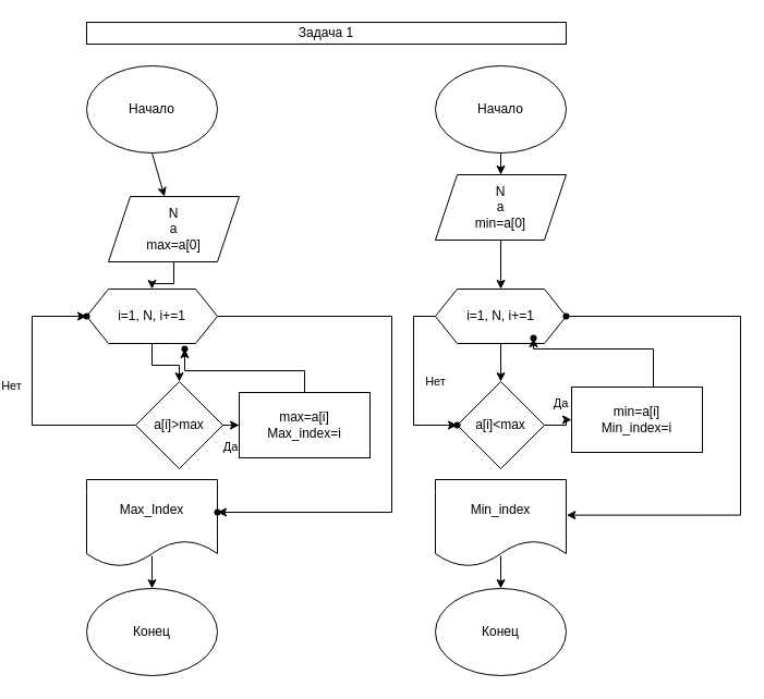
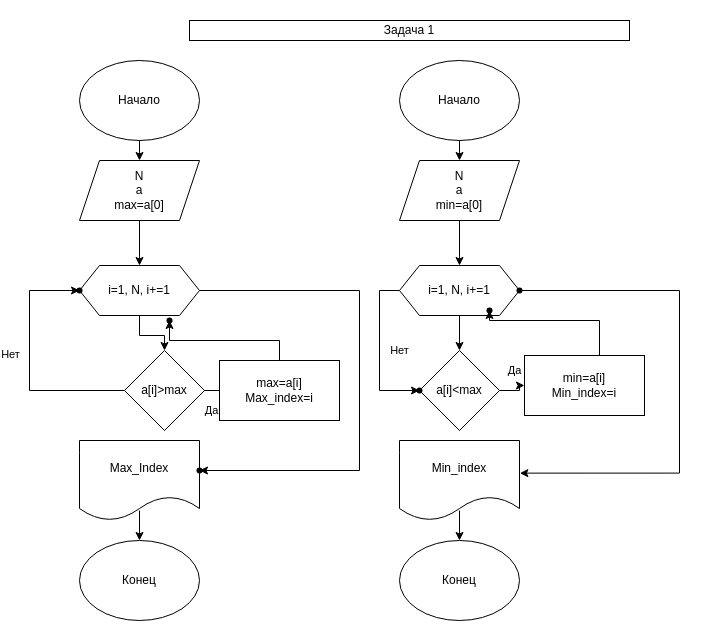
  <mxCell id="0" />
  <mxCell id="1" parent="0" />
  <mxCell id="2" value="&lt;font style=&quot;vertical-align: inherit;&quot;&gt;&lt;font style=&quot;vertical-align: inherit;&quot;&gt;Начало&lt;/font&gt;&lt;/font&gt;" style="ellipse;whiteSpace=wrap;html=1;" vertex="1" parent="1"><mxGeometry x="70" y="60" width="120" height="80" as="geometry" /></mxCell>
  <mxCell id="3" value="&lt;font style=&quot;vertical-align: inherit;&quot;&gt;&lt;font style=&quot;vertical-align: inherit;&quot;&gt;Начало&lt;/font&gt;&lt;/font&gt;" style="ellipse;whiteSpace=wrap;html=1;" vertex="1" parent="1"><mxGeometry x="390" y="60" width="120" height="80" as="geometry" /></mxCell>
  <mxCell id="4" value="&lt;font style=&quot;vertical-align: inherit;&quot;&gt;&lt;font style=&quot;vertical-align: inherit;&quot;&gt;Конец&lt;/font&gt;&lt;/font&gt;" style="ellipse;whiteSpace=wrap;html=1;" vertex="1" parent="1"><mxGeometry x="70" y="540" width="120" height="80" as="geometry" /></mxCell>
  <mxCell id="5" value="&lt;font style=&quot;vertical-align: inherit;&quot;&gt;&lt;font style=&quot;vertical-align: inherit;&quot;&gt;Конец&lt;/font&gt;&lt;/font&gt;" style="ellipse;whiteSpace=wrap;html=1;" vertex="1" parent="1"><mxGeometry x="390" y="540" width="120" height="80" as="geometry" /></mxCell>
- <mxCell id="6" value="&lt;font style=&quot;vertical-align: inherit;&quot;&gt;&lt;font style=&quot;vertical-align: inherit;&quot;&gt;Задача 1&lt;/font&gt;&lt;/font&gt;" style="rounded=0;whiteSpace=wrap;html=1;" vertex="1" parent="1"><mxGeometry x="70" width="440" height="20" as="geometry" y="20" /></mxCell>
+ <mxCell id="6" value="&lt;font style=&quot;vertical-align: inherit;&quot;&gt;&lt;font style=&quot;vertical-align: inherit;&quot;&gt;Задача 1&lt;/font&gt;&lt;/font&gt;" style="rounded=0;whiteSpace=wrap;html=1;" vertex="1" parent="1"><mxGeometry x="180" y="20" width="440" height="20" as="geometry" /></mxCell>
  <mxCell id="7" value="Min_index" style="shape=document;whiteSpace=wrap;html=1;boundedLbl=1;" vertex="1" parent="1"><mxGeometry x="390" y="440" width="120" height="80" as="geometry" /></mxCell>
  <mxCell id="8" value="Max_Index" style="shape=document;whiteSpace=wrap;html=1;boundedLbl=1;" vertex="1" parent="1"><mxGeometry x="70" y="440" width="120" height="80" as="geometry" /></mxCell>
  <mxCell id="9" value="" style="endArrow=classic;html=1;rounded=0;entryX=0.5;entryY=0;entryDx=0;entryDy=0;" edge="1" parent="1" target="5"><mxGeometry width="50" height="50" relative="1" as="geometry"><mxPoint x="450" y="510" as="sourcePoint" /><mxPoint x="560" y="300" as="targetPoint" /></mxGeometry></mxCell>
  <mxCell id="10" value="" style="endArrow=classic;html=1;rounded=0;entryX=0.5;entryY=0;entryDx=0;entryDy=0;" edge="1" parent="1" target="4"><mxGeometry width="50" height="50" relative="1" as="geometry"><mxPoint x="130" y="510" as="sourcePoint" /><mxPoint x="480" y="310" as="targetPoint" /></mxGeometry></mxCell>
  <mxCell id="11" value="" style="edgeStyle=orthogonalEdgeStyle;rounded=0;orthogonalLoop=1;jettySize=auto;html=1;entryX=0.5;entryY=0;entryDx=0;entryDy=0;" edge="1" parent="1" source="12" target="28"><mxGeometry relative="1" as="geometry" /></mxCell>
- <mxCell id="12" value="N&lt;br&gt;a&lt;br&gt;max=a[0]" style="shape=parallelogram;perimeter=parallelogramPerimeter;whiteSpace=wrap;html=1;fixedSize=1;" vertex="1" parent="1"><mxGeometry x="90" y="180" width="120" height="60" as="geometry" /></mxCell>
+ <mxCell id="12" value="N&lt;br&gt;a&lt;br&gt;max=a[0]" style="shape=parallelogram;perimeter=parallelogramPerimeter;whiteSpace=wrap;html=1;fixedSize=1;" vertex="1" parent="1"><mxGeometry x="70" y="160" width="120" height="60" as="geometry" /></mxCell>
  <mxCell id="13" value="" style="edgeStyle=orthogonalEdgeStyle;rounded=0;orthogonalLoop=1;jettySize=auto;html=1;" edge="1" parent="1" source="14" target="25"><mxGeometry relative="1" as="geometry" /></mxCell>
  <mxCell id="14" value="N&lt;br&gt;a&lt;br&gt;min=a[0]" style="shape=parallelogram;perimeter=parallelogramPerimeter;whiteSpace=wrap;html=1;fixedSize=1;" vertex="1" parent="1"><mxGeometry x="390" y="160" width="120" height="60" as="geometry" /></mxCell>
- <mxCell id="15" value="Да" style="edgeStyle=orthogonalEdgeStyle;rounded=0;orthogonalLoop=1;jettySize=auto;html=1;" edge="1" parent="1" source="18" target="30"><mxGeometry y="20" relative="1" as="geometry"><mxPoint as="offset" /></mxGeometry></mxCell>
+ <mxCell id="15" value="Да" style="edgeStyle=orthogonalEdgeStyle;rounded=0;orthogonalLoop=1;jettySize=auto;html=1;endArrow=none;" edge="1" parent="1" source="18" target="30"><mxGeometry y="20" relative="1" as="geometry"><mxPoint as="offset" /></mxGeometry></mxCell>
  <mxCell id="16" value="" style="edgeStyle=orthogonalEdgeStyle;rounded=0;orthogonalLoop=1;jettySize=auto;html=1;" edge="1" parent="1" source="18" target="36"><mxGeometry relative="1" as="geometry"><Array as="points"><mxPoint x="20" y="390" /><mxPoint x="20" y="290" /></Array></mxGeometry></mxCell>
  <mxCell id="17" value="Нет" style="edgeLabel;html=1;align=center;verticalAlign=middle;resizable=0;points=[];" vertex="1" connectable="0" parent="16"><mxGeometry x="-0.002" y="4" relative="1" as="geometry"><mxPoint x="-16" y="-10" as="offset" /></mxGeometry></mxCell>
  <mxCell id="18" value="a[i]&amp;gt;max" style="rhombus;whiteSpace=wrap;html=1;" vertex="1" parent="1"><mxGeometry x="115" y="350" width="80" height="80" as="geometry" /></mxCell>
  <mxCell id="19" value="Да" style="edgeStyle=orthogonalEdgeStyle;rounded=0;orthogonalLoop=1;jettySize=auto;html=1;" edge="1" parent="1" source="20" target="32"><mxGeometry y="20" relative="1" as="geometry"><mxPoint as="offset" /></mxGeometry></mxCell>
  <mxCell id="20" value="a[i]&amp;lt;max" style="rhombus;whiteSpace=wrap;html=1;" vertex="1" parent="1"><mxGeometry x="410" y="350" width="80" height="80" as="geometry" /></mxCell>
  <mxCell id="21" value="" style="endArrow=classic;html=1;rounded=0;exitX=0.5;exitY=1;exitDx=0;exitDy=0;entryX=0.5;entryY=0;entryDx=0;entryDy=0;" edge="1" parent="1" source="3" target="14"><mxGeometry width="50" height="50" relative="1" as="geometry"><mxPoint x="510" y="350" as="sourcePoint" /><mxPoint x="560" y="300" as="targetPoint" /></mxGeometry></mxCell>
  <mxCell id="22" value="" style="endArrow=classic;html=1;rounded=0;exitX=0.5;exitY=1;exitDx=0;exitDy=0;" edge="1" parent="1" source="2" target="12"><mxGeometry width="50" height="50" relative="1" as="geometry"><mxPoint x="370" y="150" as="sourcePoint" /><mxPoint x="370" y="170" as="targetPoint" /></mxGeometry></mxCell>
  <mxCell id="23" value="" style="edgeStyle=orthogonalEdgeStyle;rounded=0;orthogonalLoop=1;jettySize=auto;html=1;" edge="1" parent="1" source="25" target="20"><mxGeometry relative="1" as="geometry" /></mxCell>
  <mxCell id="24" value="Нет" style="edgeStyle=orthogonalEdgeStyle;rounded=0;orthogonalLoop=1;jettySize=auto;html=1;exitX=0;exitY=0.5;exitDx=0;exitDy=0;" edge="1" parent="1" source="25" target="38"><mxGeometry y="20" relative="1" as="geometry"><Array as="points"><mxPoint x="370" y="290" /><mxPoint x="370" y="390" /></Array><mxPoint as="offset" /></mxGeometry></mxCell>
  <mxCell id="25" value="i=1, N, i+=1" style="shape=hexagon;perimeter=hexagonPerimeter2;whiteSpace=wrap;html=1;fixedSize=1;" vertex="1" parent="1"><mxGeometry x="390" y="265" width="120" height="50" as="geometry" /></mxCell>
  <mxCell id="26" value="" style="edgeStyle=orthogonalEdgeStyle;rounded=0;orthogonalLoop=1;jettySize=auto;html=1;" edge="1" parent="1" source="28" target="35"><mxGeometry relative="1" as="geometry"><Array as="points"><mxPoint x="350" y="290" /><mxPoint x="350" y="470" /></Array></mxGeometry></mxCell>
  <mxCell id="27" value="" style="edgeStyle=orthogonalEdgeStyle;rounded=0;orthogonalLoop=1;jettySize=auto;html=1;" edge="1" parent="1" source="28" target="18"><mxGeometry relative="1" as="geometry" /></mxCell>
  <mxCell id="28" value="i=1, N, i+=1" style="shape=hexagon;perimeter=hexagonPerimeter2;whiteSpace=wrap;html=1;fixedSize=1;" vertex="1" parent="1"><mxGeometry x="70" y="265" width="120" height="50" as="geometry" /></mxCell>
  <mxCell id="29" value="" style="edgeStyle=orthogonalEdgeStyle;rounded=0;orthogonalLoop=1;jettySize=auto;html=1;" edge="1" parent="1" source="30" target="37"><mxGeometry relative="1" as="geometry"><Array as="points"><mxPoint x="270" y="340" /><mxPoint x="160" y="340" /></Array></mxGeometry></mxCell>
  <mxCell id="30" value="max=a[i]&lt;br&gt;Max_index=i" style="rounded=0;whiteSpace=wrap;html=1;" vertex="1" parent="1"><mxGeometry x="210" y="360" width="120" height="60" as="geometry" /></mxCell>
  <mxCell id="31" value="" style="edgeStyle=orthogonalEdgeStyle;rounded=0;orthogonalLoop=1;jettySize=auto;html=1;" edge="1" parent="1" source="32" target="39"><mxGeometry relative="1" as="geometry"><Array as="points"><mxPoint x="590" y="320" /></Array></mxGeometry></mxCell>
  <mxCell id="32" value="min=a[i]&lt;br&gt;Min_index=i" style="rounded=0;whiteSpace=wrap;html=1;" vertex="1" parent="1"><mxGeometry x="515" y="355" width="120" height="60" as="geometry" /></mxCell>
  <mxCell id="33" style="edgeStyle=orthogonalEdgeStyle;rounded=0;orthogonalLoop=1;jettySize=auto;html=1;entryX=1.003;entryY=0.408;entryDx=0;entryDy=0;entryPerimeter=0;" edge="1" parent="1" source="34" target="7"><mxGeometry relative="1" as="geometry"><mxPoint x="540" y="480" as="targetPoint" /><Array as="points"><mxPoint x="670" y="290" /><mxPoint x="670" y="473" /></Array></mxGeometry></mxCell>
  <mxCell id="34" value="" style="shape=waypoint;sketch=0;size=6;pointerEvents=1;points=[];fillColor=default;resizable=0;rotatable=0;perimeter=centerPerimeter;snapToPoint=1;" vertex="1" parent="1"><mxGeometry x="490" y="270" width="40" height="40" as="geometry" /></mxCell>
  <mxCell id="35" value="" style="shape=waypoint;sketch=0;size=6;pointerEvents=1;points=[];fillColor=default;resizable=0;rotatable=0;perimeter=centerPerimeter;snapToPoint=1;" vertex="1" parent="1"><mxGeometry x="170" y="450" width="40" height="40" as="geometry" /></mxCell>
  <mxCell id="36" value="" style="shape=waypoint;sketch=0;size=6;pointerEvents=1;points=[];fillColor=default;resizable=0;rotatable=0;perimeter=centerPerimeter;snapToPoint=1;" vertex="1" parent="1"><mxGeometry x="50" y="270" width="40" height="40" as="geometry" /></mxCell>
  <mxCell id="37" value="" style="shape=waypoint;sketch=0;size=6;pointerEvents=1;points=[];fillColor=default;resizable=0;rotatable=0;perimeter=centerPerimeter;snapToPoint=1;rounded=0;" vertex="1" parent="1"><mxGeometry x="140" y="300" width="40" height="40" as="geometry" /></mxCell>
  <mxCell id="38" value="" style="shape=waypoint;sketch=0;size=6;pointerEvents=1;points=[];fillColor=default;resizable=0;rotatable=0;perimeter=centerPerimeter;snapToPoint=1;" vertex="1" parent="1"><mxGeometry x="390" y="370" width="40" height="40" as="geometry" /></mxCell>
  <mxCell id="39" value="" style="shape=waypoint;sketch=0;size=6;pointerEvents=1;points=[];fillColor=default;resizable=0;rotatable=0;perimeter=centerPerimeter;snapToPoint=1;rounded=0;" vertex="1" parent="1"><mxGeometry x="460" y="290" width="40" height="40" as="geometry" /></mxCell>
